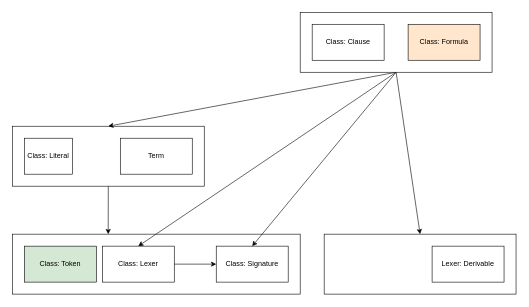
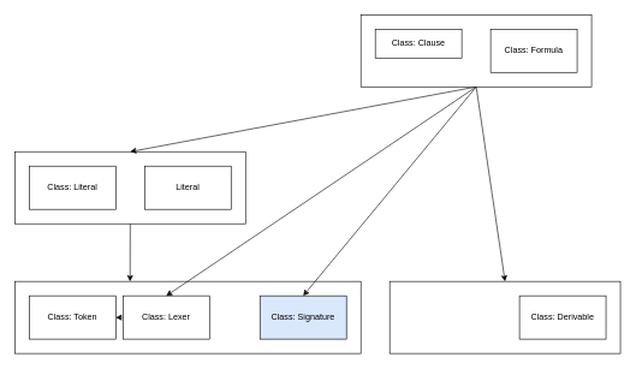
  <mxCell id="0" />
  <mxCell id="1" parent="0" />
  <mxCell id="2" value="" style="rounded=0;whiteSpace=wrap;html=1;" vertex="1" parent="1"><mxGeometry x="20" y="210" width="320" height="100" as="geometry" /></mxCell>
  <mxCell id="3" value="" style="rounded=0;whiteSpace=wrap;html=1;" vertex="1" parent="1"><mxGeometry x="540" y="390" width="320" height="100" as="geometry" /></mxCell>
  <mxCell id="4" value="" style="rounded=0;whiteSpace=wrap;html=1;" vertex="1" parent="1"><mxGeometry x="20" y="390" width="480" height="100" as="geometry" /></mxCell>
- <mxCell id="5" style="edgeStyle=none;html=1;exitX=0;exitY=0.5;exitDx=0;exitDy=0;" edge="1" parent="1" source="6" target="8"><mxGeometry relative="1" as="geometry" /></mxCell>
+ <mxCell id="5" style="edgeStyle=none;html=1;exitX=0;exitY=0.5;exitDx=0;exitDy=0;entryX=1;entryY=0.5;entryDx=0;entryDy=0;" edge="1" parent="1" source="6" target="7"><mxGeometry relative="1" as="geometry" /></mxCell>
  <mxCell id="6" value="Class: Lexer" style="rounded=0;whiteSpace=wrap;html=1;" vertex="1" parent="1"><mxGeometry x="170" y="410" width="120" height="60" as="geometry" /></mxCell>
- <mxCell id="7" value="Class: Token" style="rounded=0;whiteSpace=wrap;html=1;fillColor=#d5e8d4;" vertex="1" parent="1"><mxGeometry x="40" y="410" width="120" height="60" as="geometry" /></mxCell>
- <mxCell id="8" value="Class: Signature" style="rounded=0;whiteSpace=wrap;html=1;" vertex="1" parent="1"><mxGeometry x="360" y="410" width="120" height="60" as="geometry" /></mxCell>
- <mxCell id="9" value="Class: Literal" style="rounded=0;whiteSpace=wrap;html=1;" vertex="1" parent="1"><mxGeometry x="40" y="230" width="80" height="60" as="geometry" /></mxCell>
- <mxCell id="10" value="Term" style="rounded=0;whiteSpace=wrap;html=1;" vertex="1" parent="1"><mxGeometry x="200" y="230" width="120" height="60" as="geometry" /></mxCell>
- <mxCell id="11" value="Lexer: Derivable" style="rounded=0;whiteSpace=wrap;html=1;" vertex="1" parent="1"><mxGeometry x="720" y="410" width="120" height="60" as="geometry" /></mxCell>
+ <mxCell id="7" value="Class: Token" style="rounded=0;whiteSpace=wrap;html=1;" vertex="1" parent="1"><mxGeometry x="40" y="410" width="120" height="60" as="geometry" /></mxCell>
+ <mxCell id="8" value="Class: Signature" style="rounded=0;whiteSpace=wrap;html=1;fillColor=#dae8fc;" vertex="1" parent="1"><mxGeometry x="360" y="410" width="120" height="60" as="geometry" /></mxCell>
+ <mxCell id="9" value="Class: Literal" style="rounded=0;whiteSpace=wrap;html=1;" vertex="1" parent="1"><mxGeometry x="40" y="230" width="120" height="60" as="geometry" /></mxCell>
+ <mxCell id="10" value="Literal" style="rounded=0;whiteSpace=wrap;html=1;" vertex="1" parent="1"><mxGeometry x="200" y="230" width="120" height="60" as="geometry" /></mxCell>
+ <mxCell id="11" value="Class: Derivable" style="rounded=0;whiteSpace=wrap;html=1;" vertex="1" parent="1"><mxGeometry x="720" y="410" width="120" height="60" as="geometry" /></mxCell>
  <mxCell id="12" style="edgeStyle=none;html=1;exitX=0.5;exitY=1;exitDx=0;exitDy=0;entryX=0.5;entryY=0;entryDx=0;entryDy=0;" edge="1" parent="1" source="16" target="6"><mxGeometry relative="1" as="geometry" /></mxCell>
  <mxCell id="13" style="edgeStyle=none;html=1;exitX=0.5;exitY=1;exitDx=0;exitDy=0;entryX=0.5;entryY=0;entryDx=0;entryDy=0;" edge="1" parent="1" source="16" target="3"><mxGeometry relative="1" as="geometry" /></mxCell>
  <mxCell id="14" style="edgeStyle=none;html=1;exitX=0.5;exitY=1;exitDx=0;exitDy=0;entryX=0.5;entryY=0;entryDx=0;entryDy=0;" edge="1" parent="1" source="16" target="2"><mxGeometry relative="1" as="geometry" /></mxCell>
  <mxCell id="15" style="edgeStyle=none;html=1;exitX=0.5;exitY=1;exitDx=0;exitDy=0;entryX=0.5;entryY=0;entryDx=0;entryDy=0;" edge="1" parent="1" source="16" target="8"><mxGeometry relative="1" as="geometry" /></mxCell>
  <mxCell id="16" value="" style="rounded=0;whiteSpace=wrap;html=1;" vertex="1" parent="1"><mxGeometry x="500" y="20" width="320" height="100" as="geometry" /></mxCell>
- <mxCell id="17" value="Class: Formula" style="rounded=0;whiteSpace=wrap;html=1;fillColor=#ffe6cc;" vertex="1" parent="1"><mxGeometry x="680" width="120" height="60" as="geometry" y="40" /></mxCell>
- <mxCell id="18" value="Class: Clause" style="rounded=0;whiteSpace=wrap;html=1;" vertex="1" parent="1"><mxGeometry x="520" width="120" height="60" as="geometry" y="40" /></mxCell>
+ <mxCell id="17" value="Class: Formula" style="rounded=0;whiteSpace=wrap;html=1;" vertex="1" parent="1"><mxGeometry x="680" width="120" height="60" as="geometry" y="40" /></mxCell>
+ <mxCell id="18" value="Class: Clause" style="rounded=0;whiteSpace=wrap;html=1;" vertex="1" parent="1"><mxGeometry x="520" y="40" width="120" height="40" as="geometry" /></mxCell>
  <mxCell id="19" style="edgeStyle=none;html=1;exitX=0.5;exitY=1;exitDx=0;exitDy=0;entryX=0.333;entryY=0;entryDx=0;entryDy=0;entryPerimeter=0;" edge="1" parent="1" source="2" target="4"><mxGeometry relative="1" as="geometry" /></mxCell>
